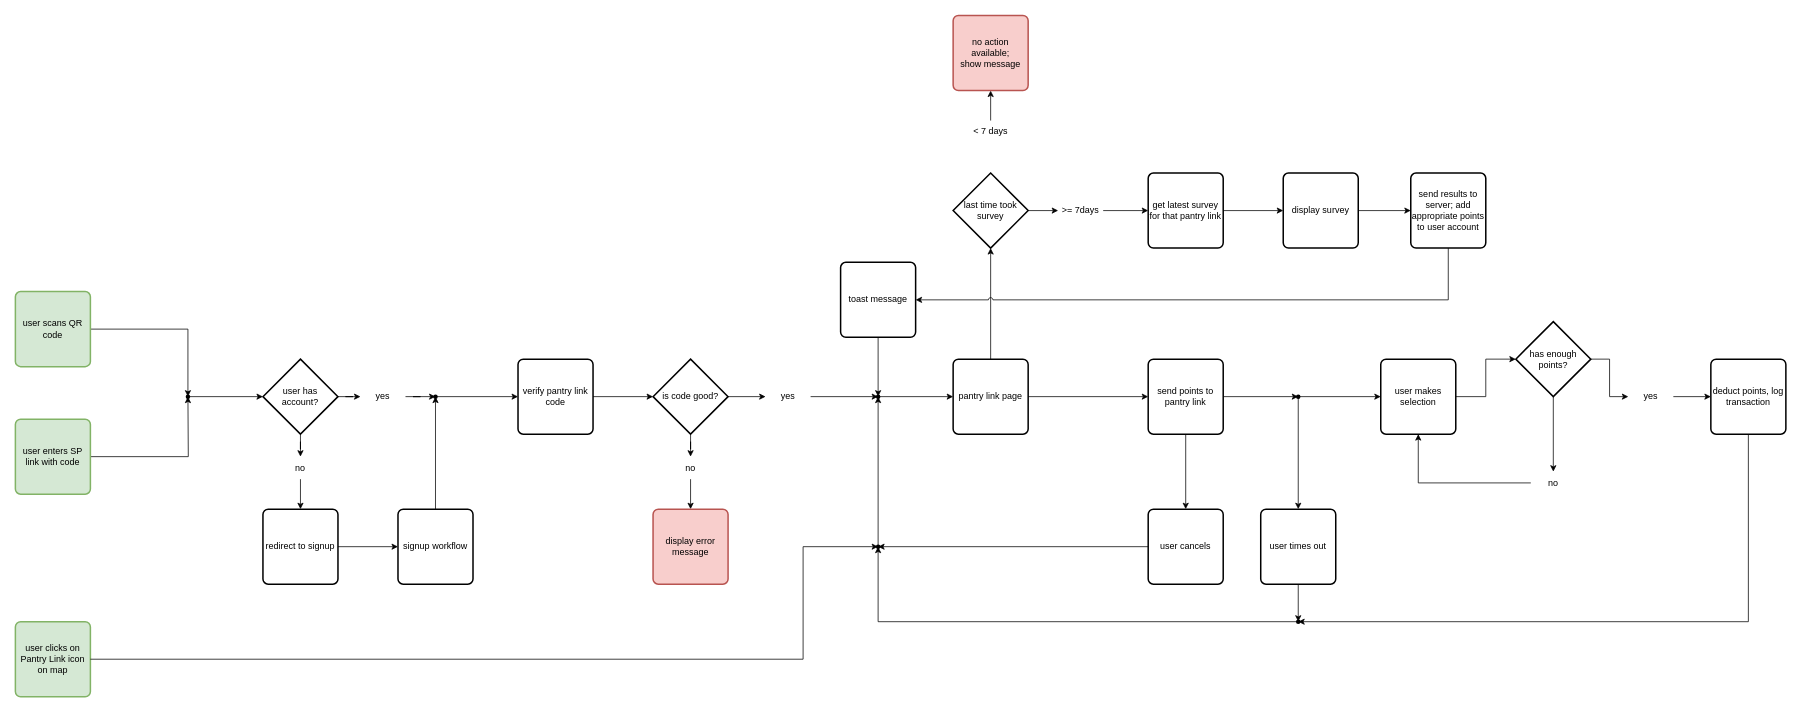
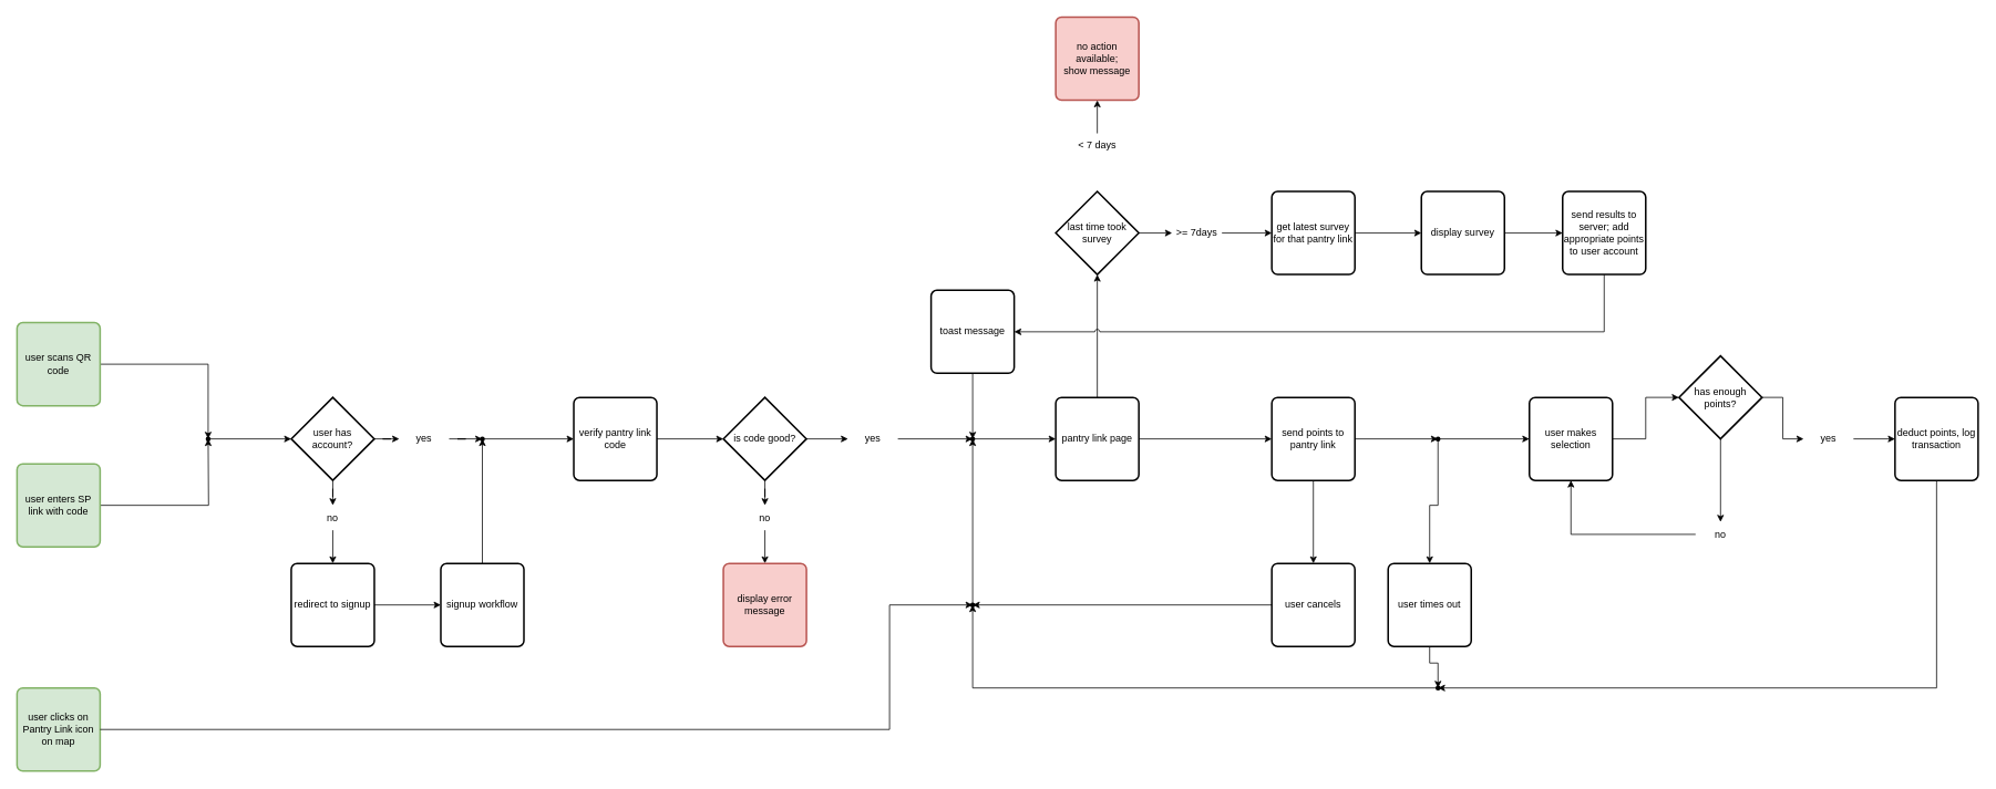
  <mxCell id="0" />
  <mxCell id="1" parent="0" />
  <mxCell id="2" style="edgeStyle=orthogonalEdgeStyle;rounded=0;orthogonalLoop=1;jettySize=auto;html=1;" parent="1" source="3" target="9" edge="1"><mxGeometry relative="1" as="geometry" /></mxCell>
  <mxCell id="3" value="user scans QR code" style="rounded=1;whiteSpace=wrap;html=1;absoluteArcSize=1;arcSize=14;strokeWidth=2;fillColor=#d5e8d4;strokeColor=#82b366;" parent="1" vertex="1"><mxGeometry x="20" y="388" width="100" height="100" as="geometry" /></mxCell>
  <mxCell id="4" style="edgeStyle=orthogonalEdgeStyle;rounded=0;orthogonalLoop=1;jettySize=auto;html=1;" parent="1" source="5" edge="1"><mxGeometry relative="1" as="geometry"><mxPoint x="250" y="528" as="targetPoint" /></mxGeometry></mxCell>
  <mxCell id="5" value="user enters SP link with code" style="rounded=1;whiteSpace=wrap;html=1;absoluteArcSize=1;arcSize=14;strokeWidth=2;fillColor=#d5e8d4;strokeColor=#82b366;" parent="1" vertex="1"><mxGeometry x="20" y="558" width="100" height="100" as="geometry" /></mxCell>
  <mxCell id="6" style="edgeStyle=orthogonalEdgeStyle;rounded=0;orthogonalLoop=1;jettySize=auto;html=1;entryX=0.5;entryY=0;entryDx=0;entryDy=0;" parent="1" source="8" target="14" edge="1"><mxGeometry relative="1" as="geometry" /></mxCell>
  <mxCell id="7" style="edgeStyle=orthogonalEdgeStyle;rounded=0;orthogonalLoop=1;jettySize=auto;html=1;entryX=0;entryY=0.5;entryDx=0;entryDy=0;" parent="1" source="8" target="22" edge="1"><mxGeometry relative="1" as="geometry" /></mxCell>
  <mxCell id="8" value="user has account?" style="strokeWidth=2;html=1;shape=mxgraph.flowchart.decision;whiteSpace=wrap;" parent="1" vertex="1"><mxGeometry x="350" y="478" width="100" height="100" as="geometry" /></mxCell>
  <mxCell id="9" value="" style="shape=waypoint;sketch=0;fillStyle=solid;size=6;pointerEvents=1;points=[];fillColor=none;resizable=0;rotatable=0;perimeter=centerPerimeter;snapToPoint=1;" parent="1" vertex="1"><mxGeometry x="240" y="518" width="20" height="20" as="geometry" /></mxCell>
  <mxCell id="10" style="edgeStyle=orthogonalEdgeStyle;rounded=0;orthogonalLoop=1;jettySize=auto;html=1;entryX=0;entryY=0.5;entryDx=0;entryDy=0;entryPerimeter=0;" parent="1" source="9" target="8" edge="1"><mxGeometry relative="1" as="geometry" /></mxCell>
  <mxCell id="11" style="edgeStyle=orthogonalEdgeStyle;rounded=0;orthogonalLoop=1;jettySize=auto;html=1;entryX=0;entryY=0.5;entryDx=0;entryDy=0;" parent="1" source="12" target="56" edge="1"><mxGeometry relative="1" as="geometry" /></mxCell>
  <mxCell id="12" value="redirect to signup" style="rounded=1;whiteSpace=wrap;html=1;absoluteArcSize=1;arcSize=14;strokeWidth=2;" parent="1" vertex="1"><mxGeometry x="350" y="678" width="100" height="100" as="geometry" /></mxCell>
  <mxCell id="13" style="edgeStyle=orthogonalEdgeStyle;rounded=0;orthogonalLoop=1;jettySize=auto;html=1;entryX=0.5;entryY=0;entryDx=0;entryDy=0;" parent="1" source="14" target="12" edge="1"><mxGeometry relative="1" as="geometry" /></mxCell>
  <mxCell id="14" value="no" style="text;html=1;align=center;verticalAlign=middle;whiteSpace=wrap;rounded=0;" parent="1" vertex="1"><mxGeometry x="370" y="608" width="60" height="30" as="geometry" /></mxCell>
  <mxCell id="15" style="edgeStyle=orthogonalEdgeStyle;rounded=0;orthogonalLoop=1;jettySize=auto;html=1;entryX=0;entryY=0.5;entryDx=0;entryDy=0;" parent="1" source="16" target="37" edge="1"><mxGeometry relative="1" as="geometry" /></mxCell>
  <mxCell id="16" value="pantry link page" style="rounded=1;whiteSpace=wrap;html=1;absoluteArcSize=1;arcSize=14;strokeWidth=2;" parent="1" vertex="1"><mxGeometry x="1270" y="478" width="100" height="100" as="geometry" /></mxCell>
  <mxCell id="17" style="edgeStyle=orthogonalEdgeStyle;rounded=0;orthogonalLoop=1;jettySize=auto;html=1;entryX=0;entryY=0.5;entryDx=0;entryDy=0;" parent="1" source="18" target="16" edge="1"><mxGeometry relative="1" as="geometry" /></mxCell>
  <mxCell id="18" value="" style="shape=waypoint;sketch=0;fillStyle=solid;size=6;pointerEvents=1;points=[];fillColor=none;resizable=0;rotatable=0;perimeter=centerPerimeter;snapToPoint=1;" parent="1" vertex="1"><mxGeometry x="1160" y="518" width="20" height="20" as="geometry" /></mxCell>
  <mxCell id="19" style="edgeStyle=orthogonalEdgeStyle;rounded=0;orthogonalLoop=1;jettySize=auto;html=1;entryX=0;entryY=0.5;entryDx=0;entryDy=0;" parent="1" source="20" target="24" edge="1"><mxGeometry relative="1" as="geometry" /></mxCell>
  <mxCell id="20" value="last time took survey" style="strokeWidth=2;html=1;shape=mxgraph.flowchart.decision;whiteSpace=wrap;" parent="1" vertex="1"><mxGeometry x="1270" y="230" width="100" height="100" as="geometry" /></mxCell>
  <mxCell id="21" style="edgeStyle=orthogonalEdgeStyle;rounded=0;orthogonalLoop=1;jettySize=auto;html=1;entryX=0.5;entryY=1;entryDx=0;entryDy=0;entryPerimeter=0;" parent="1" source="16" target="20" edge="1"><mxGeometry relative="1" as="geometry" /></mxCell>
  <mxCell id="22" value="yes" style="text;html=1;align=center;verticalAlign=middle;whiteSpace=wrap;rounded=0;" parent="1" vertex="1"><mxGeometry x="480" y="513" width="60" height="30" as="geometry" /></mxCell>
  <mxCell id="23" style="edgeStyle=orthogonalEdgeStyle;rounded=0;orthogonalLoop=1;jettySize=auto;html=1;entryX=0;entryY=0.5;entryDx=0;entryDy=0;" parent="1" source="24" target="29" edge="1"><mxGeometry relative="1" as="geometry" /></mxCell>
  <mxCell id="24" value="&amp;gt;= 7days" style="text;html=1;align=center;verticalAlign=middle;whiteSpace=wrap;rounded=0;" parent="1" vertex="1"><mxGeometry x="1410" y="265" width="60" height="30" as="geometry" /></mxCell>
  <mxCell id="25" style="edgeStyle=orthogonalEdgeStyle;rounded=0;orthogonalLoop=1;jettySize=auto;html=1;entryX=0.5;entryY=1;entryDx=0;entryDy=0;" parent="1" source="26" target="27" edge="1"><mxGeometry relative="1" as="geometry" /></mxCell>
  <mxCell id="26" value="&amp;lt; 7 days" style="text;html=1;align=center;verticalAlign=middle;whiteSpace=wrap;rounded=0;" parent="1" vertex="1"><mxGeometry x="1290" y="160" width="60" height="30" as="geometry" /></mxCell>
  <mxCell id="27" value="no action available;&lt;div&gt;show message&lt;/div&gt;" style="rounded=1;whiteSpace=wrap;html=1;absoluteArcSize=1;arcSize=14;strokeWidth=2;fillColor=#f8cecc;strokeColor=#b85450;" parent="1" vertex="1"><mxGeometry x="1270" y="20" width="100" height="100" as="geometry" /></mxCell>
  <mxCell id="28" style="edgeStyle=orthogonalEdgeStyle;rounded=0;orthogonalLoop=1;jettySize=auto;html=1;" parent="1" source="29" target="31" edge="1"><mxGeometry relative="1" as="geometry" /></mxCell>
  <mxCell id="29" value="get latest survey for that pantry link" style="rounded=1;whiteSpace=wrap;html=1;absoluteArcSize=1;arcSize=14;strokeWidth=2;" parent="1" vertex="1"><mxGeometry x="1530" y="230" width="100" height="100" as="geometry" /></mxCell>
  <mxCell id="30" style="edgeStyle=orthogonalEdgeStyle;rounded=0;orthogonalLoop=1;jettySize=auto;html=1;entryX=0;entryY=0.5;entryDx=0;entryDy=0;" parent="1" source="31" target="33" edge="1"><mxGeometry relative="1" as="geometry" /></mxCell>
  <mxCell id="31" value="display survey" style="rounded=1;whiteSpace=wrap;html=1;absoluteArcSize=1;arcSize=14;strokeWidth=2;" parent="1" vertex="1"><mxGeometry x="1710" y="230" width="100" height="100" as="geometry" /></mxCell>
  <mxCell id="32" style="edgeStyle=orthogonalEdgeStyle;rounded=0;orthogonalLoop=1;jettySize=auto;html=1;jumpStyle=arc;entryX=1;entryY=0.5;entryDx=0;entryDy=0;" parent="1" source="33" target="35" edge="1"><mxGeometry relative="1" as="geometry"><mxPoint x="1230" y="399" as="targetPoint" /><Array as="points"><mxPoint x="1930" y="399" /><mxPoint x="1220" y="399" /></Array></mxGeometry></mxCell>
  <mxCell id="33" value="send results to server; add appropriate points to user account" style="rounded=1;whiteSpace=wrap;html=1;absoluteArcSize=1;arcSize=14;strokeWidth=2;" parent="1" vertex="1"><mxGeometry x="1880" y="230" width="100" height="100" as="geometry" /></mxCell>
  <mxCell id="34" style="edgeStyle=orthogonalEdgeStyle;rounded=0;orthogonalLoop=1;jettySize=auto;html=1;" parent="1" source="35" target="18" edge="1"><mxGeometry relative="1" as="geometry" /></mxCell>
  <mxCell id="35" value="toast message" style="rounded=1;whiteSpace=wrap;html=1;absoluteArcSize=1;arcSize=14;strokeWidth=2;" parent="1" vertex="1"><mxGeometry x="1120" y="349" width="100" height="100" as="geometry" /></mxCell>
  <mxCell id="36" style="edgeStyle=orthogonalEdgeStyle;rounded=0;orthogonalLoop=1;jettySize=auto;html=1;entryX=0.5;entryY=0;entryDx=0;entryDy=0;" parent="1" source="37" target="38" edge="1"><mxGeometry relative="1" as="geometry" /></mxCell>
  <mxCell id="37" value="send points to pantry link" style="rounded=1;whiteSpace=wrap;html=1;absoluteArcSize=1;arcSize=14;strokeWidth=2;" parent="1" vertex="1"><mxGeometry x="1530" y="478" width="100" height="100" as="geometry" /></mxCell>
  <mxCell id="38" value="user cancels" style="rounded=1;whiteSpace=wrap;html=1;absoluteArcSize=1;arcSize=14;strokeWidth=2;" parent="1" vertex="1"><mxGeometry x="1530" y="678" width="100" height="100" as="geometry" /></mxCell>
  <mxCell id="39" value="" style="shape=waypoint;sketch=0;fillStyle=solid;size=6;pointerEvents=1;points=[];fillColor=none;resizable=0;rotatable=0;perimeter=centerPerimeter;snapToPoint=1;" parent="1" vertex="1"><mxGeometry x="1160" y="718" width="20" height="20" as="geometry" /></mxCell>
  <mxCell id="40" style="edgeStyle=orthogonalEdgeStyle;rounded=0;orthogonalLoop=1;jettySize=auto;html=1;entryX=0.856;entryY=0.489;entryDx=0;entryDy=0;entryPerimeter=0;" parent="1" source="38" target="39" edge="1"><mxGeometry relative="1" as="geometry" /></mxCell>
  <mxCell id="41" style="edgeStyle=orthogonalEdgeStyle;rounded=0;orthogonalLoop=1;jettySize=auto;html=1;entryX=0.428;entryY=0.101;entryDx=0;entryDy=0;entryPerimeter=0;" parent="1" source="39" target="18" edge="1"><mxGeometry relative="1" as="geometry" /></mxCell>
  <mxCell id="42" value="user makes selection" style="rounded=1;whiteSpace=wrap;html=1;absoluteArcSize=1;arcSize=14;strokeWidth=2;" parent="1" vertex="1"><mxGeometry x="1840" y="478" width="100" height="100" as="geometry" /></mxCell>
  <mxCell id="43" style="edgeStyle=orthogonalEdgeStyle;rounded=0;orthogonalLoop=1;jettySize=auto;html=1;entryX=0;entryY=0.5;entryDx=0;entryDy=0;" parent="1" source="45" target="48" edge="1"><mxGeometry relative="1" as="geometry" /></mxCell>
  <mxCell id="44" style="edgeStyle=orthogonalEdgeStyle;rounded=0;orthogonalLoop=1;jettySize=auto;html=1;entryX=0.5;entryY=0;entryDx=0;entryDy=0;" parent="1" source="45" target="50" edge="1"><mxGeometry relative="1" as="geometry" /></mxCell>
  <mxCell id="45" value="has enough points?" style="strokeWidth=2;html=1;shape=mxgraph.flowchart.decision;whiteSpace=wrap;" parent="1" vertex="1"><mxGeometry x="2020" y="428" width="100" height="100" as="geometry" /></mxCell>
  <mxCell id="46" style="edgeStyle=orthogonalEdgeStyle;rounded=0;orthogonalLoop=1;jettySize=auto;html=1;entryX=0;entryY=0.5;entryDx=0;entryDy=0;entryPerimeter=0;" parent="1" source="42" target="45" edge="1"><mxGeometry relative="1" as="geometry" /></mxCell>
  <mxCell id="47" style="edgeStyle=orthogonalEdgeStyle;rounded=0;orthogonalLoop=1;jettySize=auto;html=1;entryX=0;entryY=0.5;entryDx=0;entryDy=0;" parent="1" source="48" target="51" edge="1"><mxGeometry relative="1" as="geometry" /></mxCell>
  <mxCell id="48" value="yes" style="text;html=1;align=center;verticalAlign=middle;whiteSpace=wrap;rounded=0;" parent="1" vertex="1"><mxGeometry x="2170" y="513" width="60" height="30" as="geometry" /></mxCell>
  <mxCell id="49" style="edgeStyle=orthogonalEdgeStyle;rounded=0;orthogonalLoop=1;jettySize=auto;html=1;entryX=0.5;entryY=1;entryDx=0;entryDy=0;" parent="1" source="50" target="42" edge="1"><mxGeometry relative="1" as="geometry" /></mxCell>
  <mxCell id="50" value="no" style="text;html=1;align=center;verticalAlign=middle;whiteSpace=wrap;rounded=0;" parent="1" vertex="1"><mxGeometry x="2040" y="628" width="60" height="30" as="geometry" /></mxCell>
  <mxCell id="51" value="deduct points, log transaction" style="rounded=1;whiteSpace=wrap;html=1;absoluteArcSize=1;arcSize=14;strokeWidth=2;" parent="1" vertex="1"><mxGeometry x="2280" y="478" width="100" height="100" as="geometry" /></mxCell>
  <mxCell id="52" value="verify pantry link code" style="rounded=1;whiteSpace=wrap;html=1;absoluteArcSize=1;arcSize=14;strokeWidth=2;" parent="1" vertex="1"><mxGeometry x="690" y="478" width="100" height="100" as="geometry" /></mxCell>
  <mxCell id="53" style="edgeStyle=orthogonalEdgeStyle;rounded=0;orthogonalLoop=1;jettySize=auto;html=1;entryX=0;entryY=0.5;entryDx=0;entryDy=0;" parent="1" source="54" target="52" edge="1"><mxGeometry relative="1" as="geometry" /></mxCell>
  <mxCell id="54" value="" style="shape=waypoint;sketch=0;fillStyle=solid;size=6;pointerEvents=1;points=[];fillColor=none;resizable=0;rotatable=0;perimeter=centerPerimeter;snapToPoint=1;" parent="1" vertex="1"><mxGeometry x="570" y="518" width="20" height="20" as="geometry" /></mxCell>
  <mxCell id="55" style="edgeStyle=orthogonalEdgeStyle;rounded=0;orthogonalLoop=1;jettySize=auto;html=1;entryX=0.36;entryY=0.605;entryDx=0;entryDy=0;entryPerimeter=0;" parent="1" source="22" target="54" edge="1"><mxGeometry relative="1" as="geometry" /></mxCell>
  <mxCell id="56" value="signup workflow" style="rounded=1;whiteSpace=wrap;html=1;absoluteArcSize=1;arcSize=14;strokeWidth=2;" parent="1" vertex="1"><mxGeometry x="530" y="678" width="100" height="100" as="geometry" /></mxCell>
  <mxCell id="57" style="edgeStyle=orthogonalEdgeStyle;rounded=0;orthogonalLoop=1;jettySize=auto;html=1;entryX=0.606;entryY=0.269;entryDx=0;entryDy=0;entryPerimeter=0;" parent="1" source="56" target="54" edge="1"><mxGeometry relative="1" as="geometry" /></mxCell>
  <mxCell id="58" style="edgeStyle=orthogonalEdgeStyle;rounded=0;orthogonalLoop=1;jettySize=auto;html=1;entryX=0;entryY=0.5;entryDx=0;entryDy=0;" parent="1" source="60" target="62" edge="1"><mxGeometry relative="1" as="geometry" /></mxCell>
  <mxCell id="59" style="edgeStyle=orthogonalEdgeStyle;rounded=0;orthogonalLoop=1;jettySize=auto;html=1;entryX=0.5;entryY=0;entryDx=0;entryDy=0;" parent="1" source="60" target="64" edge="1"><mxGeometry relative="1" as="geometry" /></mxCell>
  <mxCell id="60" value="is code good?" style="strokeWidth=2;html=1;shape=mxgraph.flowchart.decision;whiteSpace=wrap;" parent="1" vertex="1"><mxGeometry x="870" y="478" width="100" height="100" as="geometry" /></mxCell>
  <mxCell id="61" style="edgeStyle=orthogonalEdgeStyle;rounded=0;orthogonalLoop=1;jettySize=auto;html=1;" parent="1" source="62" target="18" edge="1"><mxGeometry relative="1" as="geometry" /></mxCell>
  <mxCell id="62" value="yes" style="text;html=1;align=center;verticalAlign=middle;whiteSpace=wrap;rounded=0;" parent="1" vertex="1"><mxGeometry x="1020" y="513" width="60" height="30" as="geometry" /></mxCell>
  <mxCell id="63" style="edgeStyle=orthogonalEdgeStyle;rounded=0;orthogonalLoop=1;jettySize=auto;html=1;entryX=0.5;entryY=0;entryDx=0;entryDy=0;" parent="1" source="64" target="66" edge="1"><mxGeometry relative="1" as="geometry" /></mxCell>
  <mxCell id="64" value="no" style="text;html=1;align=center;verticalAlign=middle;whiteSpace=wrap;rounded=0;" parent="1" vertex="1"><mxGeometry x="890" y="608" width="60" height="30" as="geometry" /></mxCell>
  <mxCell id="65" style="edgeStyle=orthogonalEdgeStyle;rounded=0;orthogonalLoop=1;jettySize=auto;html=1;entryX=0;entryY=0.5;entryDx=0;entryDy=0;entryPerimeter=0;" parent="1" source="52" target="60" edge="1"><mxGeometry relative="1" as="geometry" /></mxCell>
  <mxCell id="66" value="display error message" style="rounded=1;whiteSpace=wrap;html=1;absoluteArcSize=1;arcSize=14;strokeWidth=2;fillColor=#f8cecc;strokeColor=#b85450;" parent="1" vertex="1"><mxGeometry x="870" y="678" width="100" height="100" as="geometry" /></mxCell>
  <mxCell id="67" value="user clicks on Pantry Link icon on map" style="rounded=1;whiteSpace=wrap;html=1;absoluteArcSize=1;arcSize=14;strokeWidth=2;fillColor=#d5e8d4;strokeColor=#82b366;" parent="1" vertex="1"><mxGeometry x="20" y="828" width="100" height="100" as="geometry" /></mxCell>
  <mxCell id="68" style="edgeStyle=orthogonalEdgeStyle;rounded=0;orthogonalLoop=1;jettySize=auto;html=1;entryX=0.313;entryY=0.678;entryDx=0;entryDy=0;entryPerimeter=0;" parent="1" source="67" target="39" edge="1"><mxGeometry relative="1" as="geometry"><Array as="points"><mxPoint x="1070" y="878" /><mxPoint x="1070" y="728" /></Array></mxGeometry></mxCell>
  <mxCell id="69" style="edgeStyle=orthogonalEdgeStyle;rounded=0;orthogonalLoop=1;jettySize=auto;html=1;entryX=0;entryY=0.5;entryDx=0;entryDy=0;" parent="1" source="71" target="42" edge="1"><mxGeometry relative="1" as="geometry" /></mxCell>
  <mxCell id="70" style="edgeStyle=orthogonalEdgeStyle;rounded=0;orthogonalLoop=1;jettySize=auto;html=1;entryX=0.5;entryY=0;entryDx=0;entryDy=0;" parent="1" source="71" target="74" edge="1"><mxGeometry relative="1" as="geometry" /></mxCell>
  <mxCell id="71" value="" style="shape=waypoint;sketch=0;fillStyle=solid;size=6;pointerEvents=1;points=[];fillColor=none;resizable=0;rotatable=0;perimeter=centerPerimeter;snapToPoint=1;" parent="1" vertex="1"><mxGeometry x="1720" y="518" width="20" height="20" as="geometry" /></mxCell>
  <mxCell id="72" style="edgeStyle=orthogonalEdgeStyle;rounded=0;orthogonalLoop=1;jettySize=auto;html=1;" parent="1" source="73" target="39" edge="1"><mxGeometry relative="1" as="geometry" /></mxCell>
  <mxCell id="73" value="" style="shape=waypoint;sketch=0;fillStyle=solid;size=6;pointerEvents=1;points=[];fillColor=none;resizable=0;rotatable=0;perimeter=centerPerimeter;snapToPoint=1;" parent="1" vertex="1"><mxGeometry x="1720" y="818" width="20" height="20" as="geometry" /></mxCell>
- <mxCell id="74" value="user times out" style="rounded=1;whiteSpace=wrap;html=1;absoluteArcSize=1;arcSize=14;strokeWidth=2;" parent="1" vertex="1"><mxGeometry x="1680" y="678" width="100" height="100" as="geometry" /></mxCell>
+ <mxCell id="74" value="user times out" style="rounded=1;whiteSpace=wrap;html=1;absoluteArcSize=1;arcSize=14;strokeWidth=2;" parent="1" vertex="1"><mxGeometry x="1670" y="678" width="100" height="100" as="geometry" /></mxCell>
  <mxCell id="75" style="edgeStyle=orthogonalEdgeStyle;rounded=0;orthogonalLoop=1;jettySize=auto;html=1;entryX=0.9;entryY=0.243;entryDx=0;entryDy=0;entryPerimeter=0;" parent="1" source="51" target="73" edge="1"><mxGeometry relative="1" as="geometry"><Array as="points"><mxPoint x="2330" y="828" /></Array></mxGeometry></mxCell>
  <mxCell id="76" style="edgeStyle=orthogonalEdgeStyle;rounded=0;orthogonalLoop=1;jettySize=auto;html=1;entryX=0.5;entryY=0.5;entryDx=0;entryDy=0;entryPerimeter=0;" parent="1" source="74" target="73" edge="1"><mxGeometry relative="1" as="geometry" /></mxCell>
  <mxCell id="77" style="edgeStyle=orthogonalEdgeStyle;rounded=0;orthogonalLoop=1;jettySize=auto;html=1;entryX=0.267;entryY=0.5;entryDx=0;entryDy=0;entryPerimeter=0;" parent="1" source="37" target="71" edge="1"><mxGeometry relative="1" as="geometry" /></mxCell>
